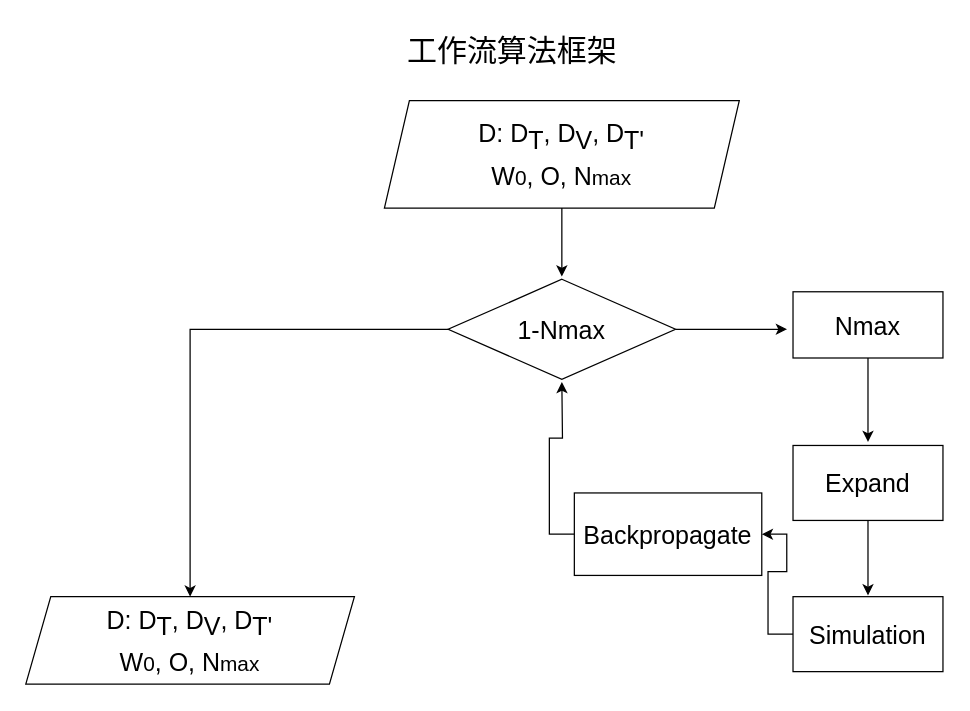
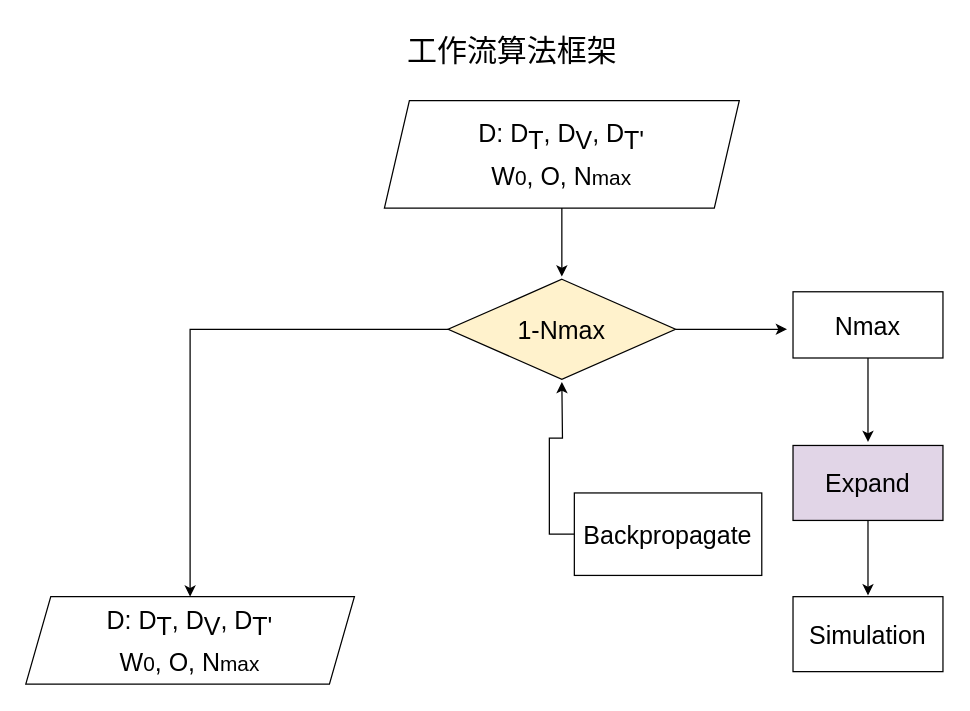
  <mxCell id="0" />
  <mxCell id="1" parent="0" />
  <mxCell id="2" value="工作流算法框架" style="text;html=1;align=center;verticalAlign=middle;resizable=0;points=[];autosize=1;strokeColor=none;fillColor=none;fontSize=24;" parent="1" vertex="1"><mxGeometry x="316" y="20" width="186" height="41" as="geometry" /></mxCell>
  <mxCell id="3" style="edgeStyle=orthogonalEdgeStyle;rounded=0;orthogonalLoop=1;jettySize=auto;html=1;" parent="1" source="4" edge="1"><mxGeometry relative="1" as="geometry"><mxPoint x="449" y="220.8" as="targetPoint" /></mxGeometry></mxCell>
  <mxCell id="4" value="&lt;span style=&quot;font-size: 20px;&quot;&gt;D: D&lt;/span&gt;&lt;sub style=&quot;font-size: 20px;&quot;&gt;T&lt;/sub&gt;&lt;span style=&quot;font-size: 20px;&quot;&gt;, D&lt;/span&gt;&lt;sub style=&quot;font-size: 20px;&quot;&gt;V&lt;/sub&gt;&lt;span style=&quot;font-size: 20px;&quot;&gt;, D&lt;/span&gt;&lt;sub style=&quot;font-size: 20px;&quot;&gt;T'&lt;/sub&gt;&lt;div&gt;&lt;sub style=&quot;font-size: 20px;&quot;&gt;W&lt;/sub&gt;&lt;span style=&quot;font-size: 20px;&quot;&gt;&lt;sub&gt;0&lt;/sub&gt;&lt;/span&gt;&lt;sub style=&quot;font-size: 20px;&quot;&gt;, O, N&lt;/sub&gt;&lt;span style=&quot;font-size: 20px;&quot;&gt;&lt;sub&gt;max&lt;/sub&gt;&lt;/span&gt;&lt;/div&gt;" style="shape=parallelogram;perimeter=parallelogramPerimeter;whiteSpace=wrap;html=1;fixedSize=1;fontSize=20;" parent="1" vertex="1"><mxGeometry x="307" y="80" width="284" height="86" as="geometry" /></mxCell>
  <mxCell id="5" style="edgeStyle=orthogonalEdgeStyle;rounded=0;orthogonalLoop=1;jettySize=auto;html=1;" parent="1" source="7" edge="1"><mxGeometry relative="1" as="geometry"><mxPoint x="629.2" y="263" as="targetPoint" /></mxGeometry></mxCell>
  <mxCell id="6" style="edgeStyle=orthogonalEdgeStyle;rounded=0;orthogonalLoop=1;jettySize=auto;html=1;entryX=0.5;entryY=0;entryDx=0;entryDy=0;" parent="1" source="7" target="16" edge="1"><mxGeometry relative="1" as="geometry" /></mxCell>
- <mxCell id="7" value="1-Nmax" style="rhombus;whiteSpace=wrap;html=1;fontSize=20;" parent="1" vertex="1"><mxGeometry x="358" y="223" width="182" height="80" as="geometry" /></mxCell>
+ <mxCell id="7" value="1-Nmax" style="rhombus;whiteSpace=wrap;html=1;fontSize=20;fillColor=#fff2cc;" parent="1" vertex="1"><mxGeometry x="358" y="223" width="182" height="80" as="geometry" /></mxCell>
  <mxCell id="8" style="edgeStyle=orthogonalEdgeStyle;rounded=0;orthogonalLoop=1;jettySize=auto;html=1;" parent="1" source="9" edge="1"><mxGeometry relative="1" as="geometry"><mxPoint x="694" y="353.2" as="targetPoint" /></mxGeometry></mxCell>
  <mxCell id="9" value="Nmax" style="rounded=0;whiteSpace=wrap;html=1;fontSize=20;" parent="1" vertex="1"><mxGeometry x="634" y="233" width="120" height="53" as="geometry" /></mxCell>
  <mxCell id="10" style="edgeStyle=orthogonalEdgeStyle;rounded=0;orthogonalLoop=1;jettySize=auto;html=1;" parent="1" source="11" edge="1"><mxGeometry relative="1" as="geometry"><mxPoint x="694" y="476" as="targetPoint" /></mxGeometry></mxCell>
- <mxCell id="11" value="Expand" style="rounded=0;whiteSpace=wrap;html=1;fontSize=20;" parent="1" vertex="1"><mxGeometry x="634" y="356" width="120" height="60" as="geometry" /></mxCell>
- <mxCell id="12" style="edgeStyle=orthogonalEdgeStyle;rounded=0;orthogonalLoop=1;jettySize=auto;html=1;entryX=1;entryY=0.5;entryDx=0;entryDy=0;" parent="1" source="13" target="15" edge="1"><mxGeometry relative="1" as="geometry"><mxPoint x="510" y="507" as="targetPoint" /></mxGeometry></mxCell>
+ <mxCell id="11" value="Expand" style="rounded=0;whiteSpace=wrap;html=1;fontSize=20;fillColor=#e1d5e7;" parent="1" vertex="1"><mxGeometry x="634" y="356" width="120" height="60" as="geometry" /></mxCell>
  <mxCell id="13" value="Simulation" style="rounded=0;whiteSpace=wrap;html=1;fontSize=20;" parent="1" vertex="1"><mxGeometry x="634" y="477" width="120" height="60" as="geometry" /></mxCell>
  <mxCell id="14" style="edgeStyle=orthogonalEdgeStyle;rounded=0;orthogonalLoop=1;jettySize=auto;html=1;" parent="1" source="15" edge="1"><mxGeometry relative="1" as="geometry"><mxPoint x="449" y="305.2" as="targetPoint" /></mxGeometry></mxCell>
  <mxCell id="15" value="&lt;span class=&quot;katex-mathml&quot; style=&quot;font-size: 20px;&quot;&gt;&lt;math xmlns=&quot;http://www.w3.org/1998/Math/MathML&quot; style=&quot;font-size: 20px;&quot;&gt;&lt;mrow style=&quot;font-size: 20px;&quot;&gt;&lt;mtext style=&quot;font-size: 20px;&quot;&gt;&lt;span style=&quot;background-color: initial; font-family: Helvetica; font-size: 20px;&quot;&gt;Backpropagate&lt;/span&gt;&lt;/mtext&gt;&lt;/mrow&gt;&lt;/math&gt;&lt;/span&gt;" style="rounded=0;whiteSpace=wrap;html=1;fontSize=20;" parent="1" vertex="1"><mxGeometry x="459" y="394" width="150" height="66" as="geometry" /></mxCell>
  <mxCell id="16" value="&lt;span style=&quot;font-size: 20px;&quot;&gt;D: D&lt;/span&gt;&lt;sub style=&quot;font-size: 20px;&quot;&gt;T&lt;/sub&gt;&lt;span style=&quot;font-size: 20px;&quot;&gt;, D&lt;/span&gt;&lt;sub style=&quot;font-size: 20px;&quot;&gt;V&lt;/sub&gt;&lt;span style=&quot;font-size: 20px;&quot;&gt;, D&lt;/span&gt;&lt;sub style=&quot;font-size: 20px;&quot;&gt;T'&lt;/sub&gt;&lt;div&gt;&lt;sub style=&quot;font-size: 20px;&quot;&gt;W&lt;/sub&gt;&lt;span style=&quot;font-size: 20px;&quot;&gt;&lt;sub&gt;0&lt;/sub&gt;&lt;/span&gt;&lt;sub style=&quot;font-size: 20px;&quot;&gt;, O, N&lt;/sub&gt;&lt;span style=&quot;font-size: 20px;&quot;&gt;&lt;sub&gt;max&lt;/sub&gt;&lt;/span&gt;&lt;/div&gt;" style="shape=parallelogram;perimeter=parallelogramPerimeter;whiteSpace=wrap;html=1;fixedSize=1;fontSize=20;" parent="1" vertex="1"><mxGeometry x="20" y="477" width="263" height="70" as="geometry" /></mxCell>
